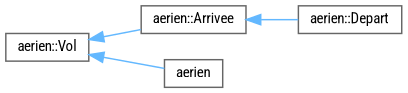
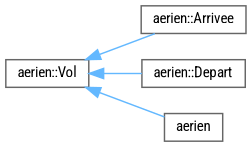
  digraph {
    fontname="Roboto Condensed"
    rankdir=LR
    node [color=grey40 fillcolor=white fontname="Roboto Condensed" fontsize=10 shape=box style=filled]
    edge [color=steelblue1 dir=back fontname="Roboto Condensed" fontsize=10 labelfontname=Helvetica labelfontsize=10 style=solid]
    n1 [height=0.2 label="aerien::Vol" width=0.4]
    n2 [height=0.2 label="aerien::Arrivee" width=0.4]
    n3 [height=0.2 label="aerien::Depart" width=0.4]
    n4 [height=0.2 label=aerien width=0.4]
    n1 -> n2
-   n2 -> n3
+   n1 -> n3
    n1 -> n4
  }
